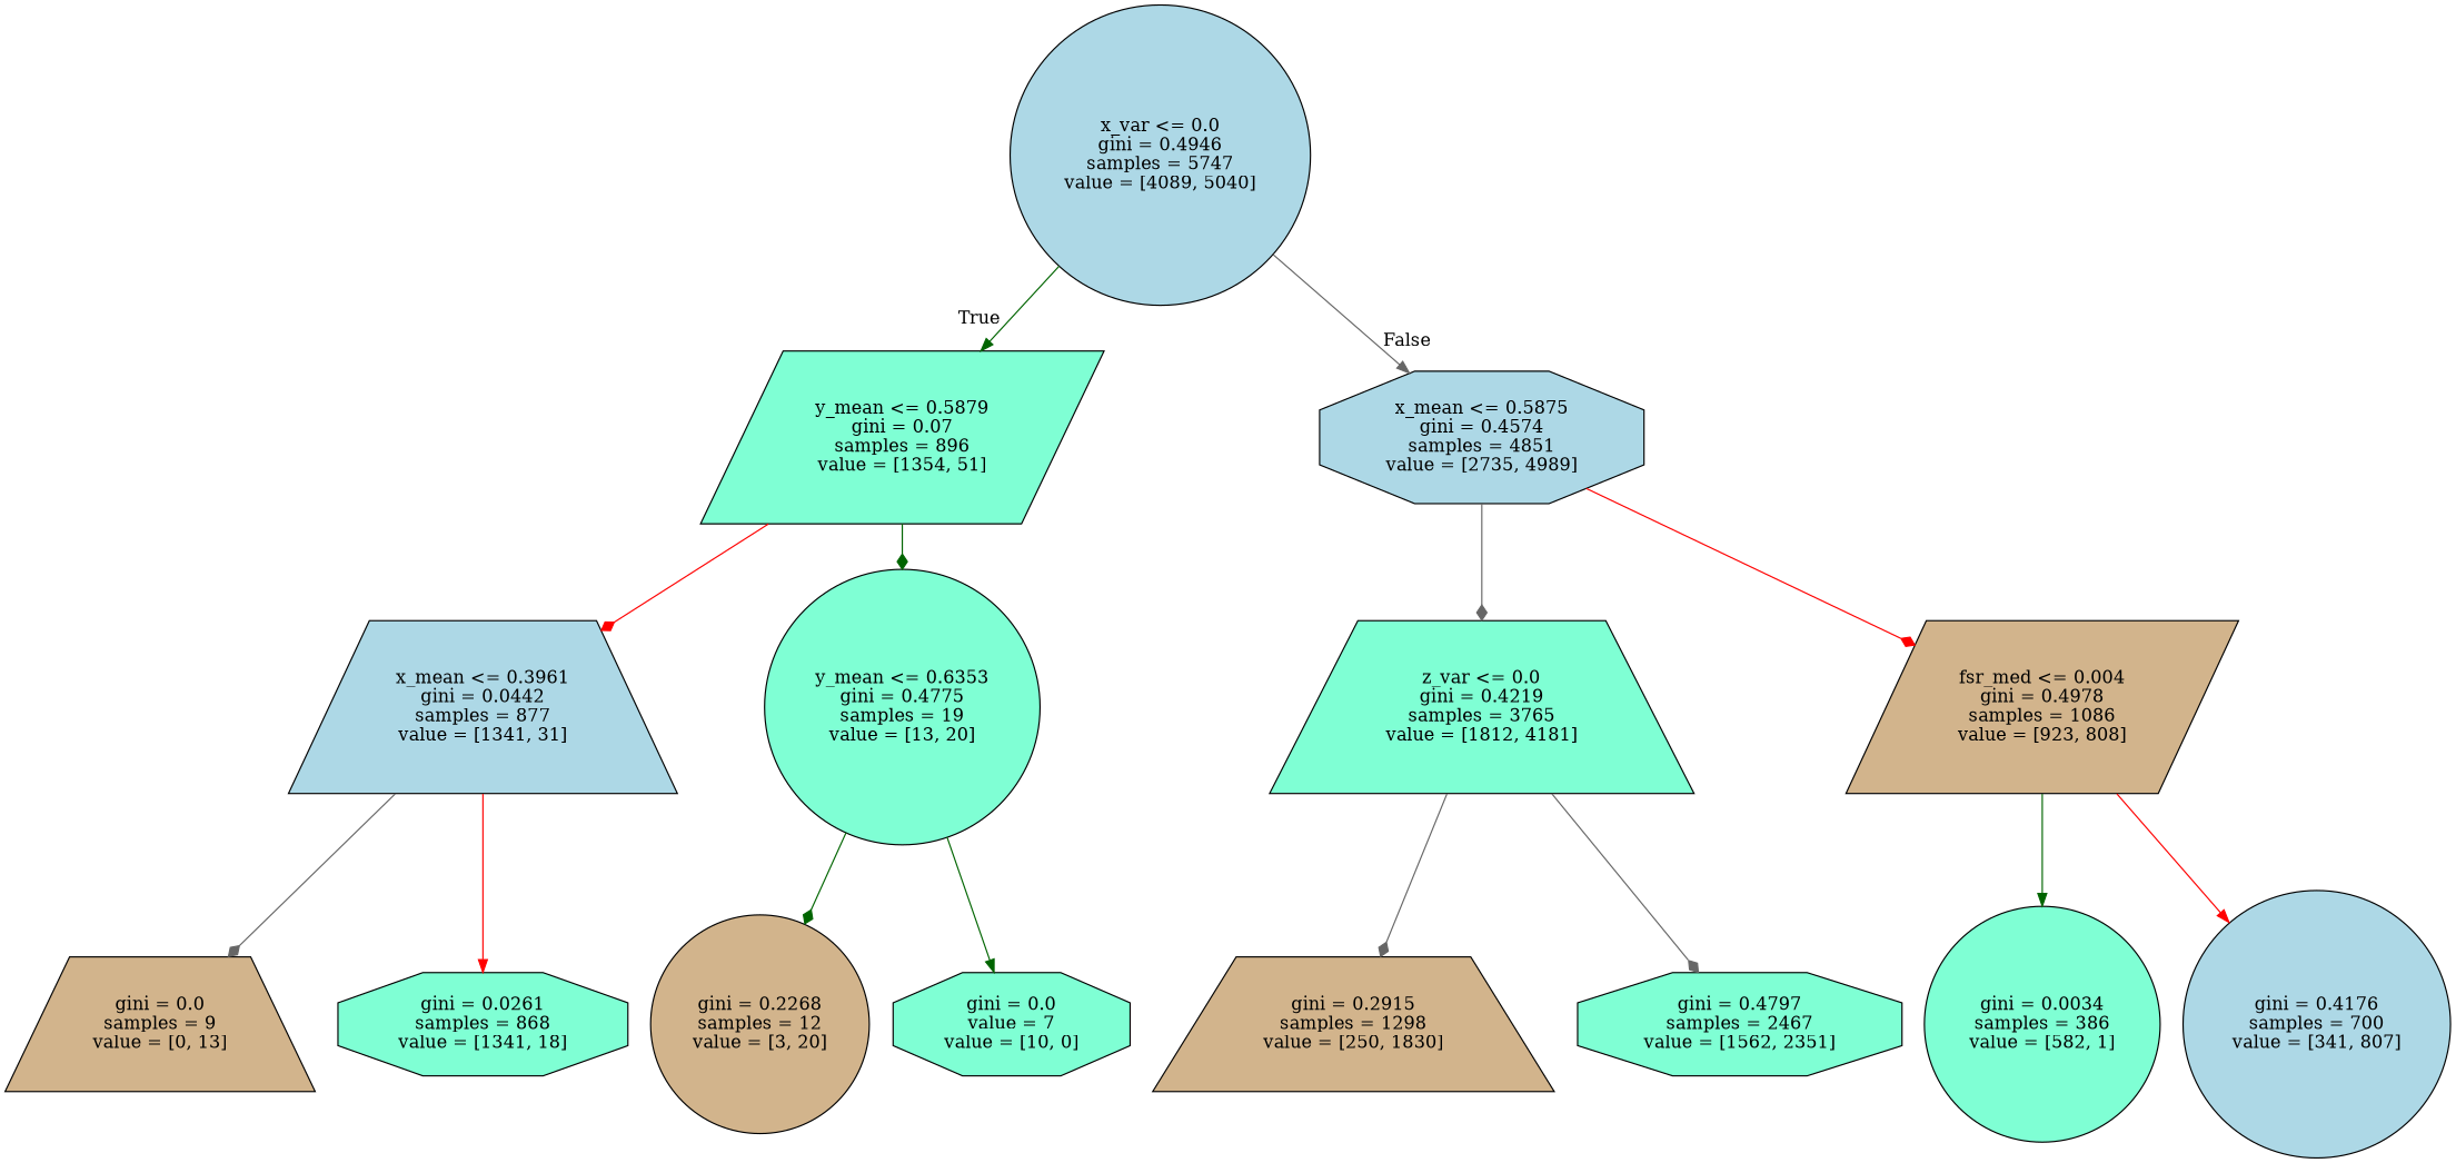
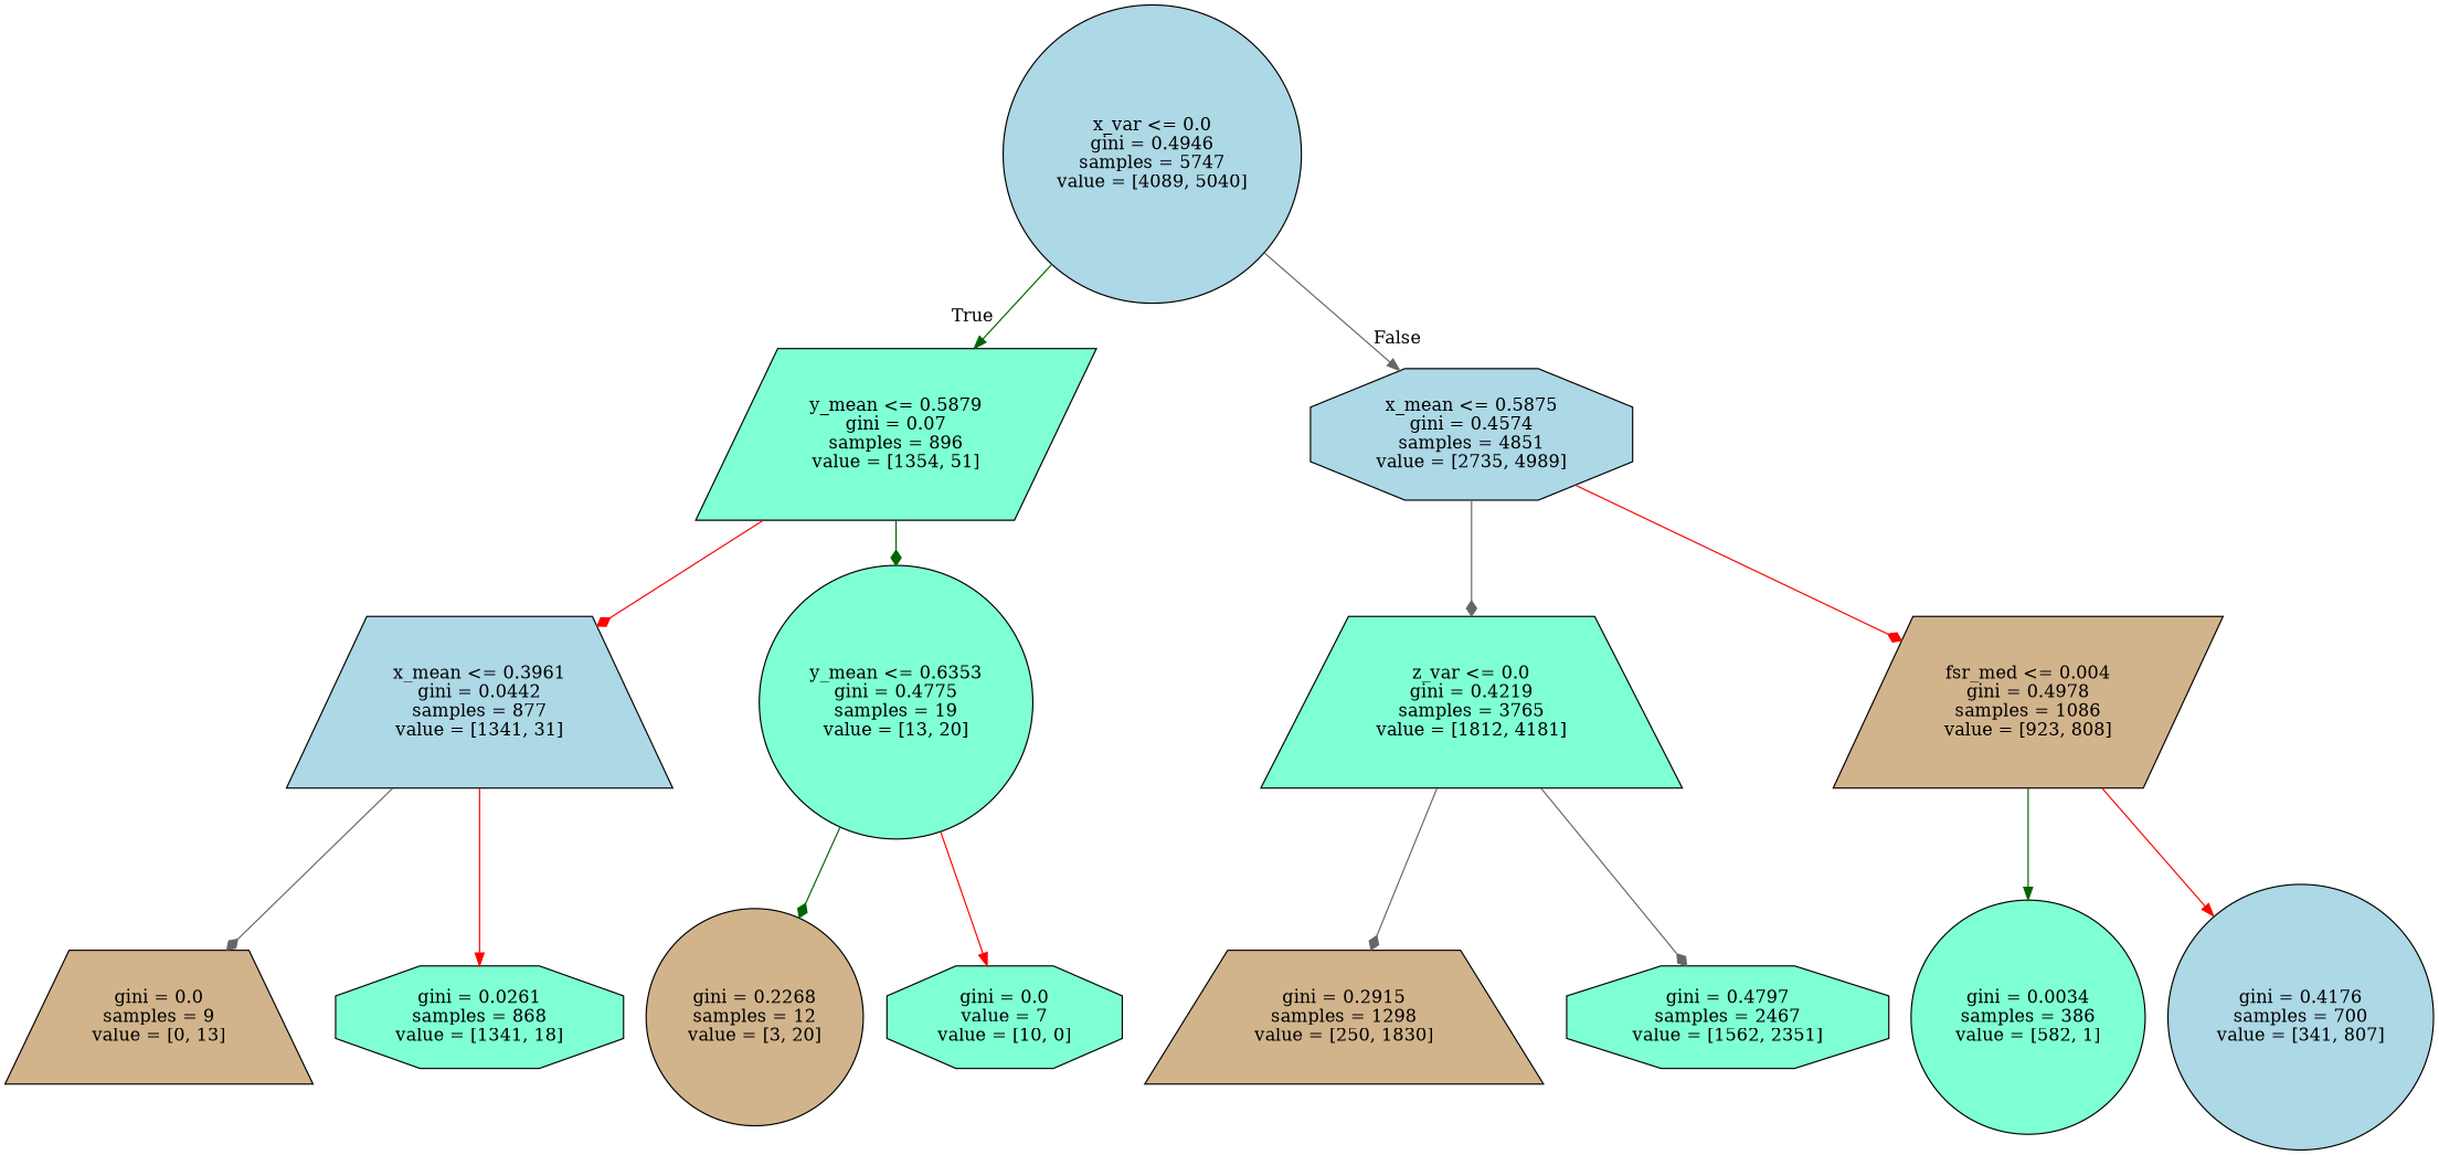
  digraph {
    node [fillcolor=aquamarine shape=circle style=filled]
    edge [arrowhead=diamond color=gray40]
    n1 [fillcolor=lightblue label="x_var <= 0.0\ngini = 0.4946\nsamples = 5747\nvalue = [4089, 5040]"]
    n2 [label="y_mean <= 0.5879\ngini = 0.07\nsamples = 896\nvalue = [1354, 51]" shape=parallelogram]
    n3 [fillcolor=lightblue label="x_mean <= 0.5875\ngini = 0.4574\nsamples = 4851\nvalue = [2735, 4989]" shape=octagon]
    n4 [fillcolor=lightblue label="x_mean <= 0.3961\ngini = 0.0442\nsamples = 877\nvalue = [1341, 31]" shape=trapezium]
    n5 [label="y_mean <= 0.6353\ngini = 0.4775\nsamples = 19\nvalue = [13, 20]"]
    n6 [label="z_var <= 0.0\ngini = 0.4219\nsamples = 3765\nvalue = [1812, 4181]" shape=trapezium]
    n7 [fillcolor=tan label="fsr_med <= 0.004\ngini = 0.4978\nsamples = 1086\nvalue = [923, 808]" shape=parallelogram]
    n8 [fillcolor=tan label="gini = 0.0\nsamples = 9\nvalue = [0, 13]" shape=trapezium]
    n9 [label="gini = 0.0261\nsamples = 868\nvalue = [1341, 18]" shape=octagon]
    n10 [fillcolor=tan label="gini = 0.2268\nsamples = 12\nvalue = [3, 20]"]
    n11 [label="gini = 0.0\nvalue = 7\nvalue = [10, 0]" shape=octagon]
    n12 [fillcolor=tan label="gini = 0.2915\nsamples = 1298\nvalue = [250, 1830]" shape=trapezium]
    n13 [label="gini = 0.4797\nsamples = 2467\nvalue = [1562, 2351]" shape=octagon]
    n14 [label="gini = 0.0034\nsamples = 386\nvalue = [582, 1]"]
    n15 [fillcolor=lightblue label="gini = 0.4176\nsamples = 700\nvalue = [341, 807]"]
    n1 -> n2 [arrowhead=normal color=darkgreen headlabel=True labelangle=45 labeldistance=2.5]
    n1 -> n3 [arrowhead=normal headlabel=False labelangle=-45 labeldistance=2.5]
    n2 -> n4 [color=red]
    n2 -> n5 [color=darkgreen]
    n3 -> n6
    n3 -> n7 [color=red]
    n4 -> n8
    n4 -> n9 [arrowhead=normal color=red]
    n5 -> n10 [color=darkgreen]
-   n5 -> n11 [arrowhead=normal color=darkgreen]
+   n5 -> n11 [arrowhead=normal color=red]
    n6 -> n12
    n6 -> n13
    n7 -> n14 [arrowhead=normal color=darkgreen]
    n7 -> n15 [arrowhead=normal color=red]
  }
